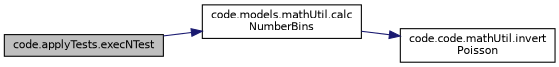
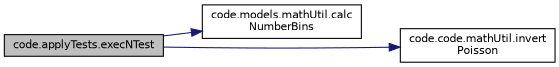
  digraph {
    rankdir=LR
    node [color=black fillcolor=white fontname=Helvetica fontsize=10 shape=record style=filled]
    edge [color=midnightblue fontname=Helvetica fontsize=10 labelfontname=Helvetica labelfontsize=10 style=solid]
    n1 [fillcolor=grey75 fontcolor=black height=0.2 label="code.applyTests.execNTest" width=0.4]
    n2 [height=0.2 label="code.models.mathUtil.calc\lNumberBins" width=0.4]
    n3 [height=0.2 label="code.code.mathUtil.invert\lPoisson" width=0.4]
    n1 -> n2
-   n2 -> n3
+   n1 -> n3
  }
